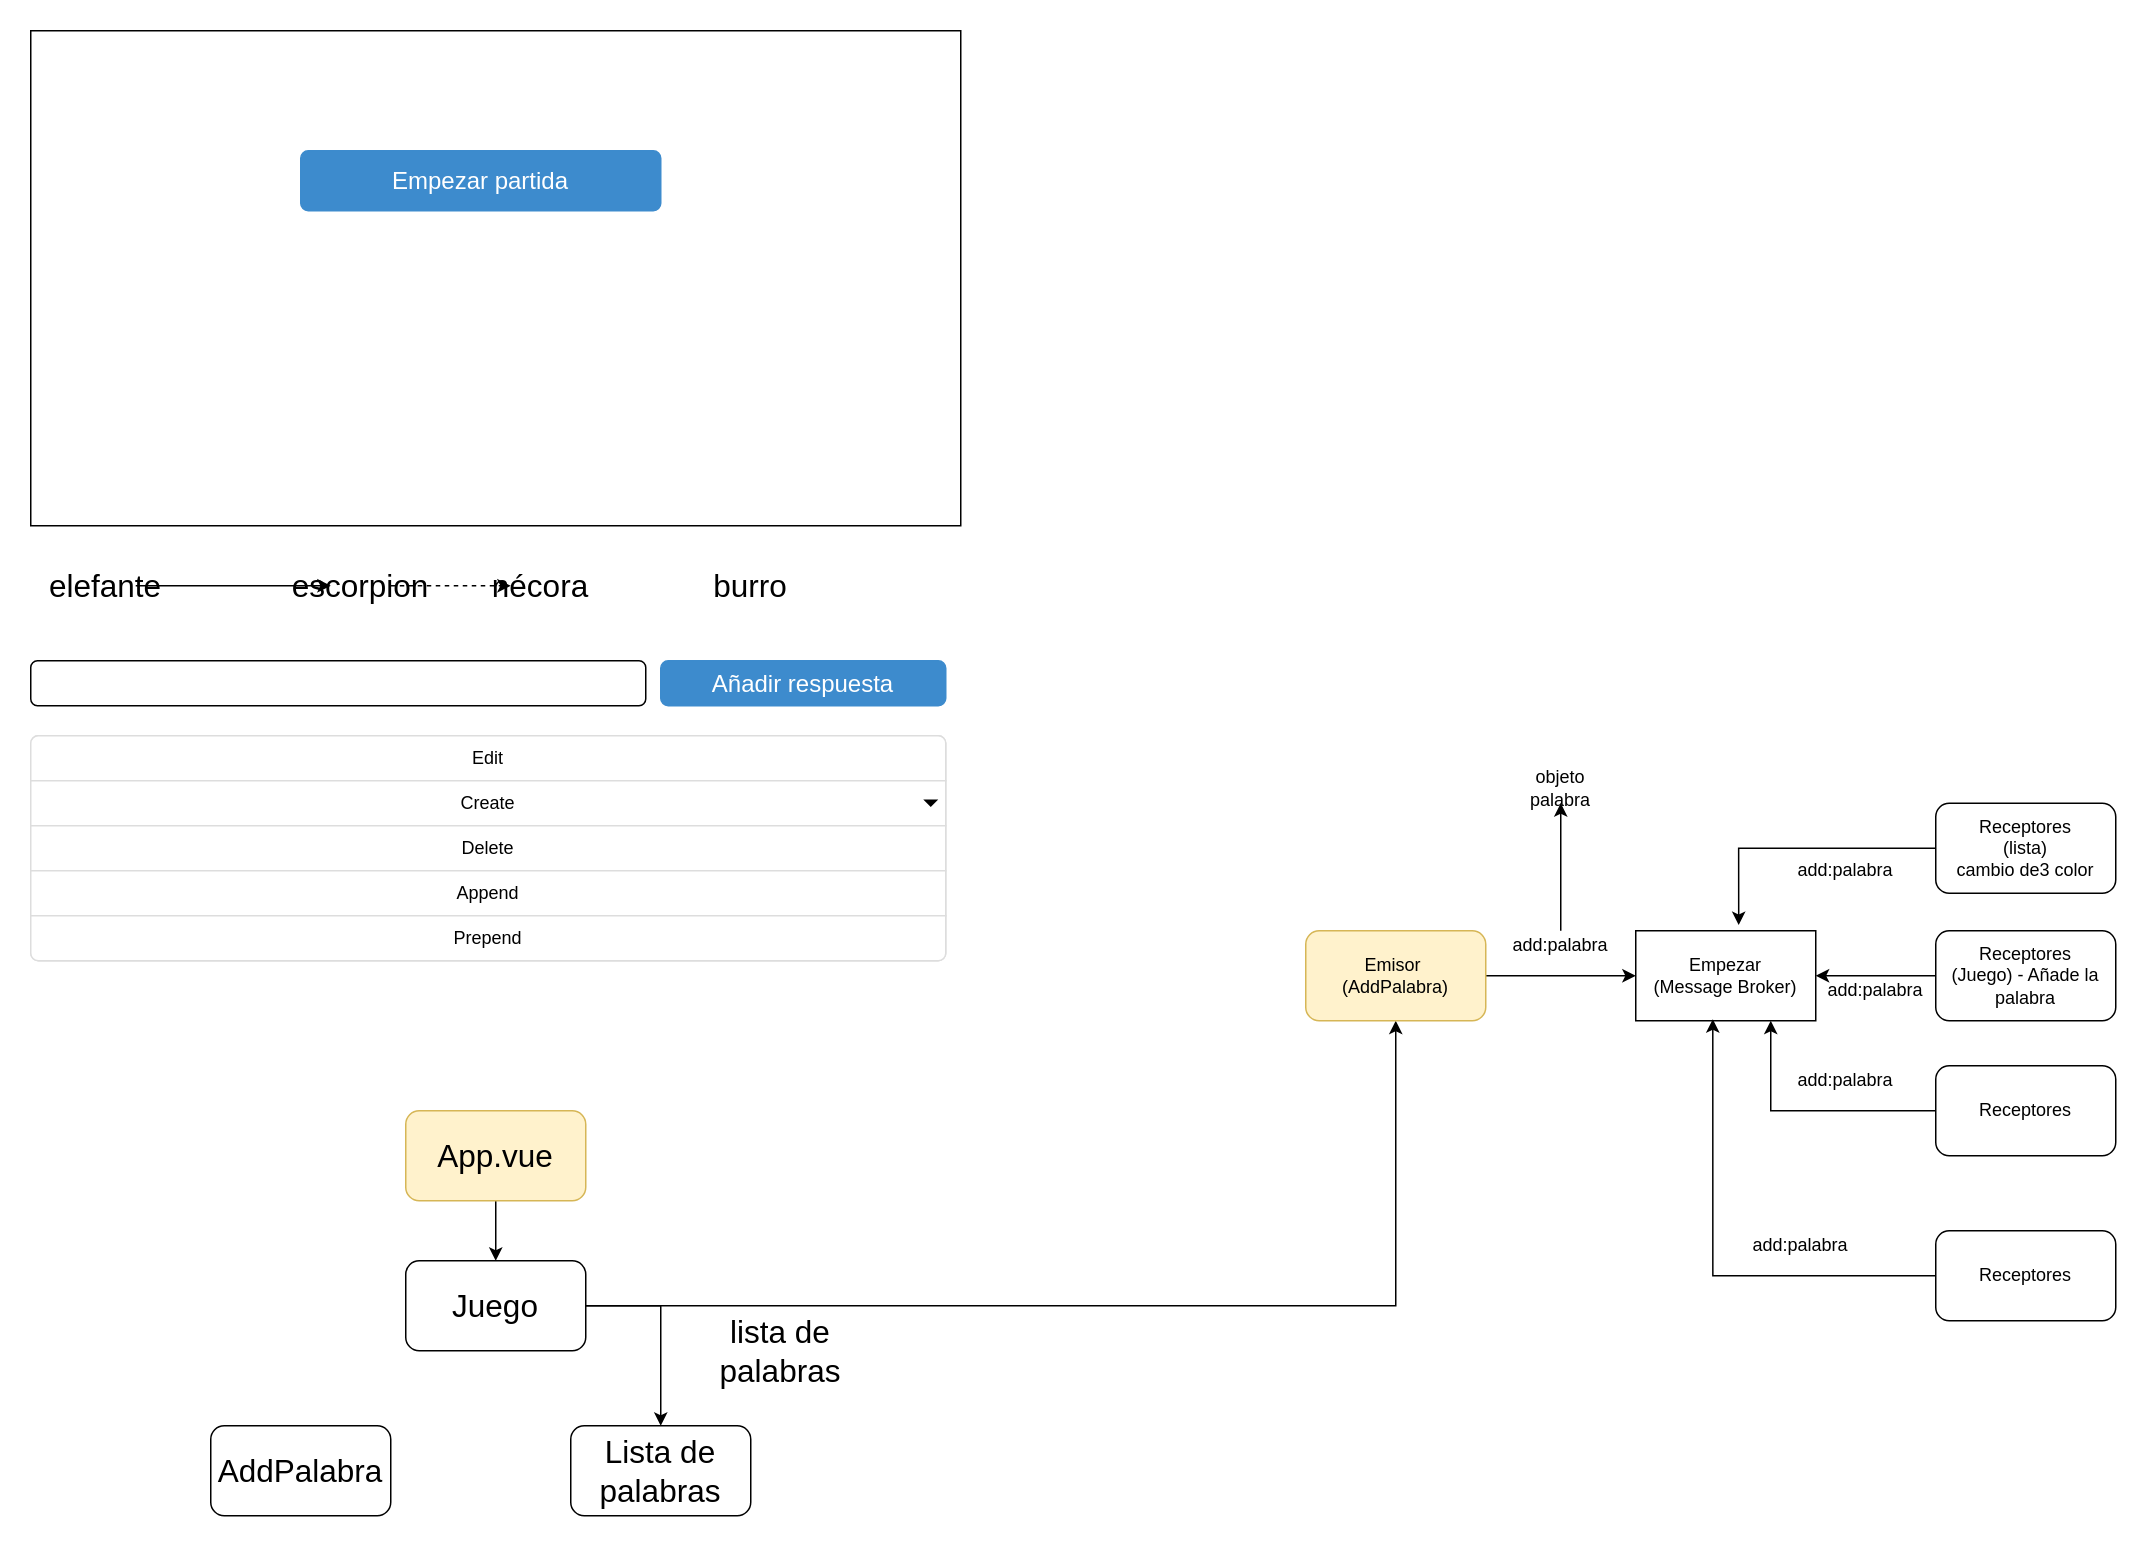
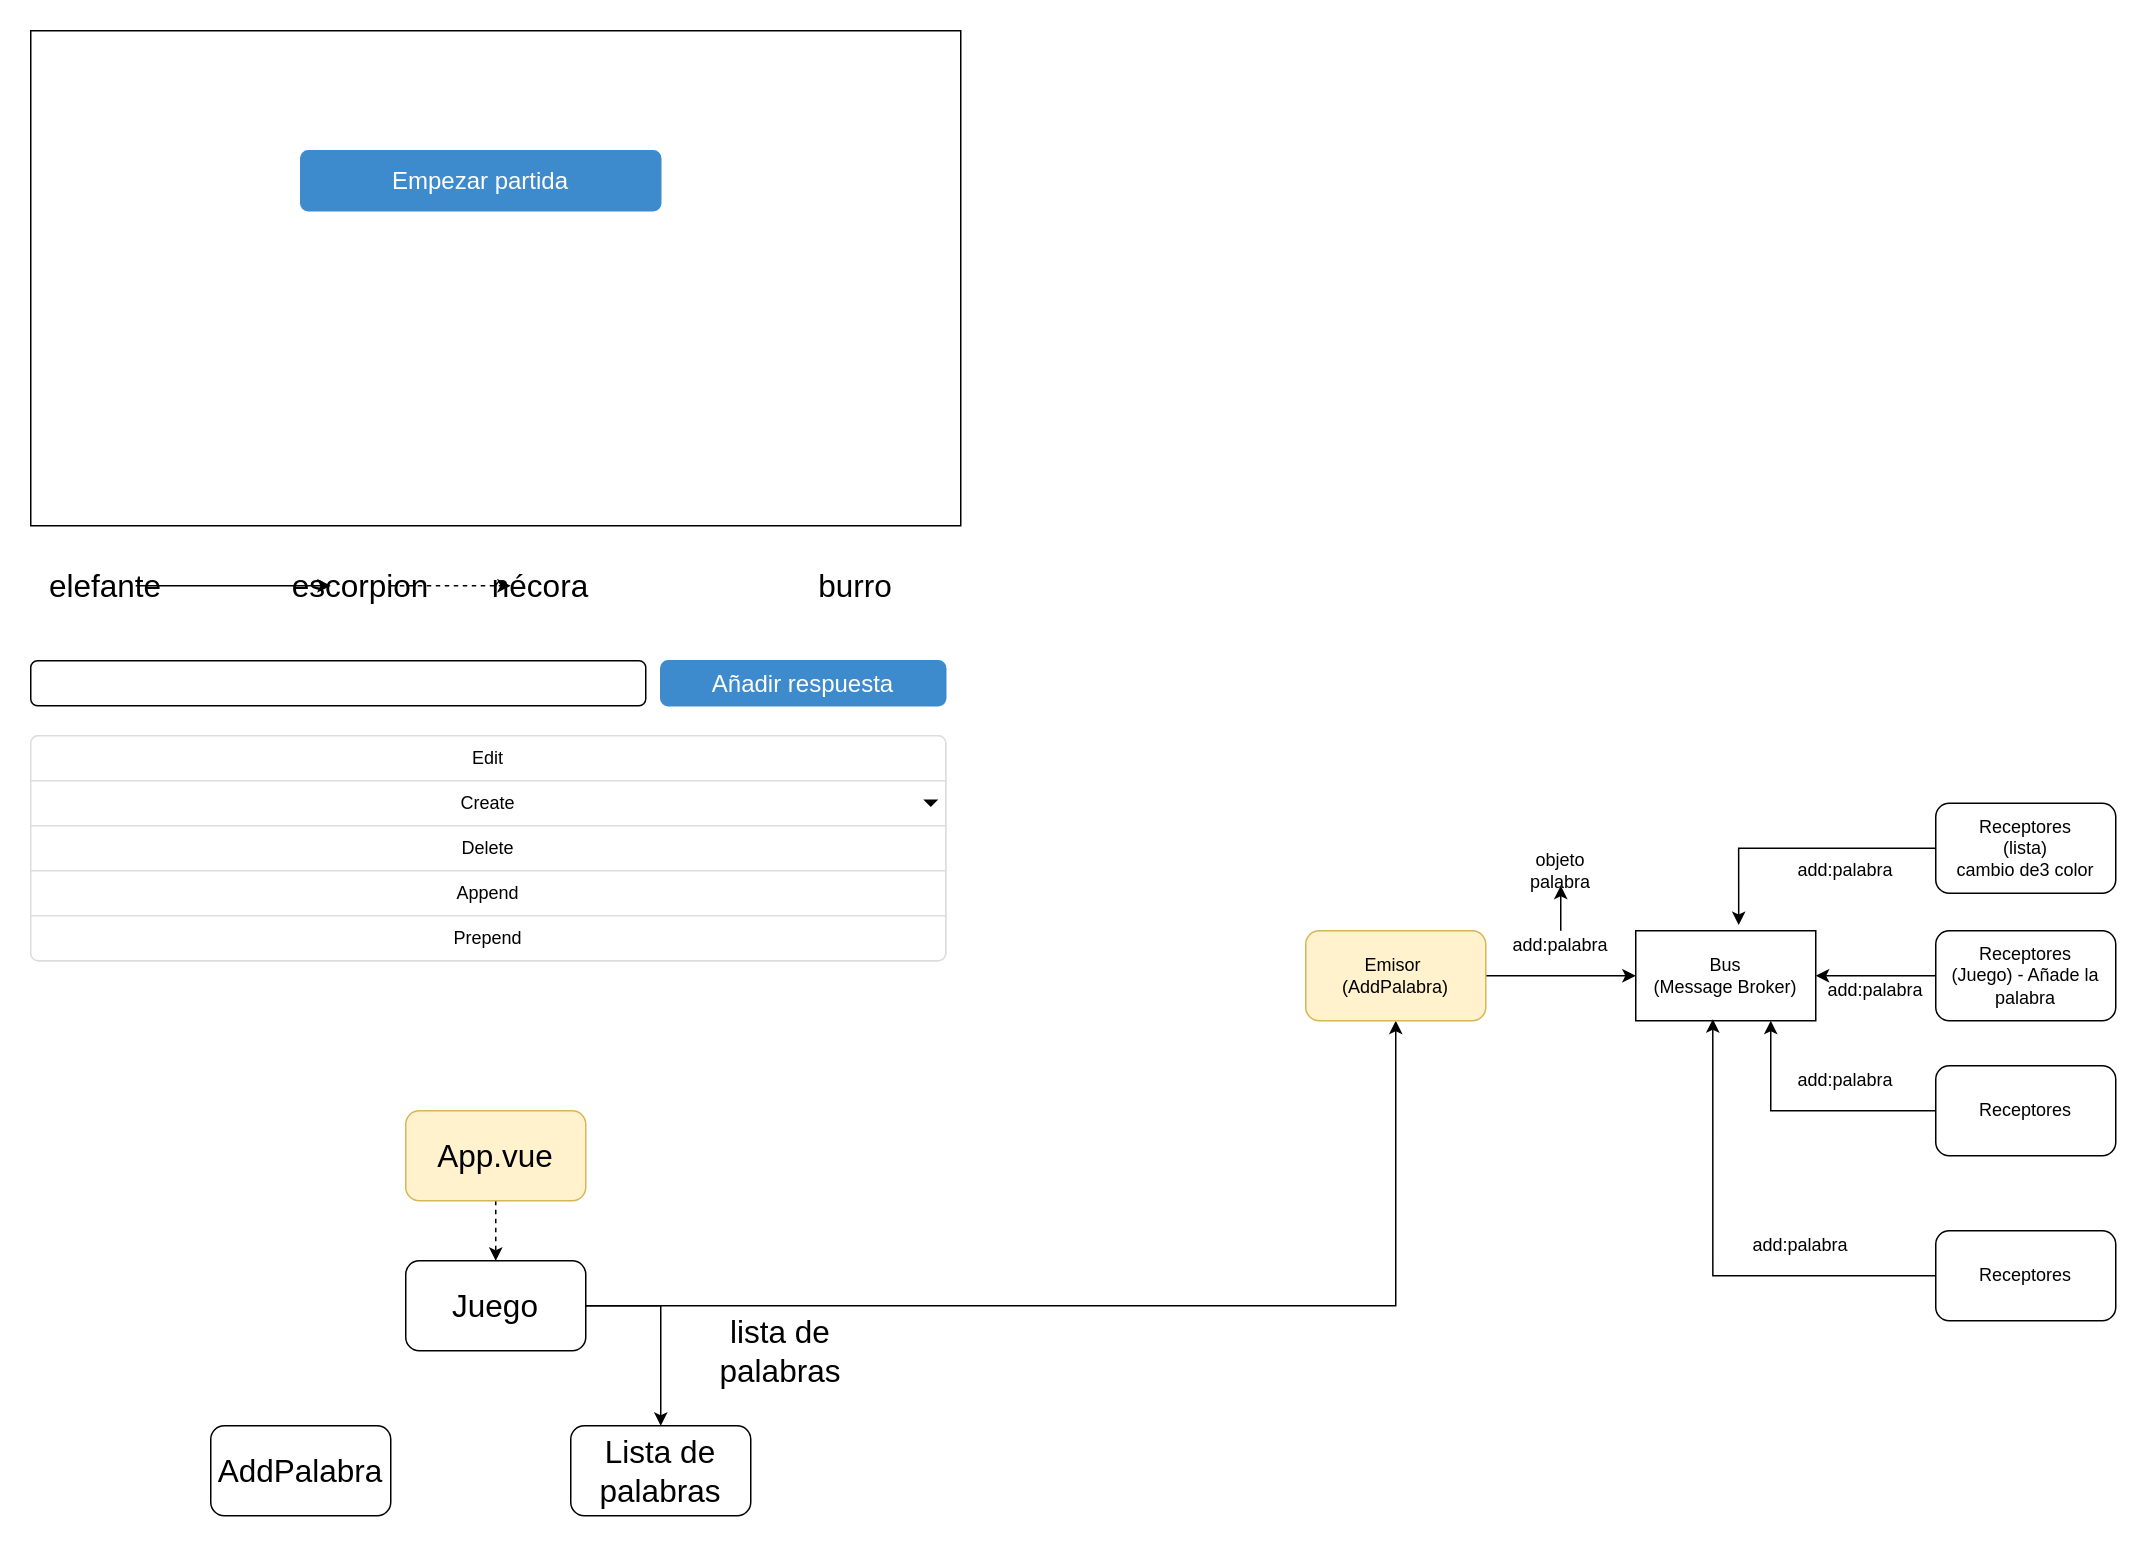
  <mxCell id="0" />
  <mxCell id="1" parent="0" />
  <mxCell id="2" value="" style="rounded=0;whiteSpace=wrap;html=1;" parent="1" vertex="1"><mxGeometry x="20" y="20" width="620" height="330" as="geometry" /></mxCell>
  <mxCell id="3" value="" style="rounded=1;whiteSpace=wrap;html=1;" parent="1" vertex="1"><mxGeometry x="20" y="440" width="410" height="30" as="geometry" /></mxCell>
  <mxCell id="4" value="Empezar partida" style="html=1;shadow=0;dashed=0;shape=mxgraph.bootstrap.rrect;rSize=5;fillColor=#3D8BCD;align=center;strokeColor=#3D8BCD;fontColor=#ffffff;fontSize=16;whiteSpace=wrap;" parent="1" vertex="1"><mxGeometry x="200" y="100" width="240" height="40" as="geometry" /></mxCell>
  <mxCell id="5" value="Añadir respuesta" style="html=1;shadow=0;dashed=0;shape=mxgraph.bootstrap.rrect;rSize=5;fillColor=#3D8BCD;align=center;strokeColor=#3D8BCD;fontColor=#ffffff;fontSize=16;whiteSpace=wrap;" parent="1" vertex="1"><mxGeometry x="440" y="440" width="190" height="30" as="geometry" /></mxCell>
  <mxCell id="6" style="edgeStyle=orthogonalEdgeStyle;rounded=0;orthogonalLoop=1;jettySize=auto;html=1;fontSize=21;" parent="1" source="7" target="9" edge="1"><mxGeometry relative="1" as="geometry" /></mxCell>
  <mxCell id="7" value="elefante" style="text;html=1;strokeColor=none;fillColor=none;align=center;verticalAlign=middle;whiteSpace=wrap;rounded=0;fontSize=21;" parent="1" vertex="1"><mxGeometry x="50" y="380" width="40" height="20" as="geometry" /></mxCell>
  <mxCell id="8" style="edgeStyle=orthogonalEdgeStyle;rounded=0;orthogonalLoop=1;jettySize=auto;html=1;entryX=0;entryY=0.5;entryDx=0;entryDy=0;fontSize=21;dashed=1;" parent="1" source="9" target="10" edge="1"><mxGeometry relative="1" as="geometry" /></mxCell>
  <mxCell id="9" value="escorpion" style="text;html=1;strokeColor=none;fillColor=none;align=center;verticalAlign=middle;whiteSpace=wrap;rounded=0;fontSize=21;" parent="1" vertex="1"><mxGeometry x="220" y="380" width="40" height="20" as="geometry" /></mxCell>
  <mxCell id="10" value="nécora" style="text;html=1;strokeColor=none;fillColor=none;align=center;verticalAlign=middle;whiteSpace=wrap;rounded=0;fontSize=21;" parent="1" vertex="1"><mxGeometry x="340" y="380" width="40" height="20" as="geometry" /></mxCell>
- <mxCell id="11" value="burro" style="text;html=1;strokeColor=none;fillColor=none;align=center;verticalAlign=middle;whiteSpace=wrap;rounded=0;fontSize=21;" parent="1" vertex="1"><mxGeometry x="480" y="380" width="40" height="20" as="geometry" /></mxCell>
+ <mxCell id="11" value="burro" style="text;html=1;strokeColor=none;fillColor=none;align=center;verticalAlign=middle;whiteSpace=wrap;rounded=0;fontSize=21;" parent="1" vertex="1"><mxGeometry x="550" y="380" width="40" height="20" as="geometry" /></mxCell>
  <mxCell id="12" value="" style="html=1;shadow=0;dashed=0;shape=mxgraph.bootstrap.rrect;rSize=5;strokeColor=#dddddd;html=1;whiteSpace=wrap;fillColor=#ffffff;fontSize=21;" parent="1" vertex="1"><mxGeometry x="20" y="490" width="610" height="150" as="geometry" /></mxCell>
  <mxCell id="13" value="Edit" style="strokeColor=inherit;fillColor=inherit;gradientColor=inherit;html=1;shadow=0;dashed=0;shape=mxgraph.bootstrap.topButton;rSize=5;perimeter=none;whiteSpace=wrap;resizeWidth=1;" parent="12" vertex="1"><mxGeometry width="610" height="30" relative="1" as="geometry" /></mxCell>
  <mxCell id="14" value="Create" style="strokeColor=inherit;fillColor=inherit;gradientColor=inherit;html=1;shadow=0;dashed=0;shape=mxgraph.bootstrap.rect;perimeter=none;whiteSpace=wrap;resizeWidth=1;" parent="12" vertex="1"><mxGeometry width="610" height="30" relative="1" as="geometry"><mxPoint y="30" as="offset" /></mxGeometry></mxCell>
  <mxCell id="15" value="" style="shape=triangle;direction=south;fillColor=#000000;strokeColor=none;perimeter=none;" parent="14" vertex="1"><mxGeometry x="1" y="0.5" width="10" height="5" relative="1" as="geometry"><mxPoint x="-15" y="-2.5" as="offset" /></mxGeometry></mxCell>
  <mxCell id="16" value="Delete" style="strokeColor=inherit;fillColor=inherit;gradientColor=inherit;html=1;shadow=0;dashed=0;shape=mxgraph.bootstrap.rect;perimeter=none;whiteSpace=wrap;resizeWidth=1;" parent="12" vertex="1"><mxGeometry width="610" height="30" relative="1" as="geometry"><mxPoint y="60" as="offset" /></mxGeometry></mxCell>
  <mxCell id="17" value="Append" style="strokeColor=inherit;fillColor=inherit;gradientColor=inherit;html=1;shadow=0;dashed=0;shape=mxgraph.bootstrap.rect;perimeter=none;whiteSpace=wrap;resizeWidth=1;" parent="12" vertex="1"><mxGeometry width="610" height="30" relative="1" as="geometry"><mxPoint y="90" as="offset" /></mxGeometry></mxCell>
  <mxCell id="18" value="Prepend" style="strokeColor=inherit;fillColor=inherit;gradientColor=inherit;html=1;shadow=0;dashed=0;shape=mxgraph.bootstrap.bottomButton;rSize=5;perimeter=none;whiteSpace=wrap;resizeWidth=1;" parent="12" vertex="1"><mxGeometry y="1" width="610" height="30" relative="1" as="geometry"><mxPoint y="-30" as="offset" /></mxGeometry></mxCell>
- <mxCell id="19" style="edgeStyle=orthogonalEdgeStyle;rounded=0;orthogonalLoop=1;jettySize=auto;html=1;entryX=0.5;entryY=0;entryDx=0;entryDy=0;fontSize=21;" parent="1" source="20" target="23" edge="1"><mxGeometry relative="1" as="geometry" /></mxCell>
+ <mxCell id="19" style="edgeStyle=orthogonalEdgeStyle;rounded=0;orthogonalLoop=1;jettySize=auto;html=1;entryX=0.5;entryY=0;entryDx=0;entryDy=0;fontSize=21;dashed=1;" parent="1" source="20" target="23" edge="1"><mxGeometry relative="1" as="geometry" /></mxCell>
  <mxCell id="20" value="App.vue" style="rounded=1;whiteSpace=wrap;html=1;fontSize=21;fillColor=#fff2cc;strokeColor=#d6b656;" parent="1" vertex="1"><mxGeometry x="270" y="740" width="120" height="60" as="geometry" /></mxCell>
  <mxCell id="21" style="edgeStyle=orthogonalEdgeStyle;rounded=0;orthogonalLoop=1;jettySize=auto;html=1;fontSize=21;" parent="1" source="23" target="29" edge="1"><mxGeometry relative="1" as="geometry" /></mxCell>
  <mxCell id="22" style="edgeStyle=orthogonalEdgeStyle;rounded=0;orthogonalLoop=1;jettySize=auto;html=1;entryX=0.5;entryY=0;entryDx=0;entryDy=0;fontSize=21;exitX=1;exitY=0.5;exitDx=0;exitDy=0;" parent="1" source="23" target="25" edge="1"><mxGeometry relative="1" as="geometry" /></mxCell>
  <mxCell id="23" value="Juego" style="rounded=1;whiteSpace=wrap;html=1;fontSize=21;" parent="1" vertex="1"><mxGeometry x="270" y="840" width="120" height="60" as="geometry" /></mxCell>
  <mxCell id="24" value="AddPalabra" style="rounded=1;whiteSpace=wrap;html=1;fontSize=21;" parent="1" vertex="1"><mxGeometry x="140" y="950" width="120" height="60" as="geometry" /></mxCell>
  <mxCell id="25" value="Lista de palabras" style="rounded=1;whiteSpace=wrap;html=1;fontSize=21;" parent="1" vertex="1"><mxGeometry x="380" y="950" width="120" height="60" as="geometry" /></mxCell>
  <mxCell id="26" value="lista de palabras" style="text;html=1;strokeColor=none;fillColor=none;align=center;verticalAlign=middle;whiteSpace=wrap;rounded=0;fontSize=21;" parent="1" vertex="1"><mxGeometry x="500" y="890" width="40" height="20" as="geometry" /></mxCell>
- <mxCell id="27" value="Empezar&lt;br&gt;(Message Broker)" style="rounded=0;whiteSpace=wrap;html=1;" vertex="1" parent="1"><mxGeometry x="1090" y="620" width="120" height="60" as="geometry" /></mxCell>
+ <mxCell id="27" value="Bus&lt;br&gt;(Message Broker)" style="rounded=0;whiteSpace=wrap;html=1;" vertex="1" parent="1"><mxGeometry x="1090" y="620" width="120" height="60" as="geometry" /></mxCell>
  <mxCell id="28" style="edgeStyle=orthogonalEdgeStyle;rounded=0;orthogonalLoop=1;jettySize=auto;html=1;entryX=0;entryY=0.5;entryDx=0;entryDy=0;" edge="1" parent="1" source="29" target="27"><mxGeometry relative="1" as="geometry" /></mxCell>
  <mxCell id="29" value="Emisor&amp;nbsp;&lt;br&gt;(AddPalabra)" style="rounded=1;whiteSpace=wrap;html=1;fillColor=#fff2cc;strokeColor=#d6b656;" vertex="1" parent="1"><mxGeometry x="870" y="620" width="120" height="60" as="geometry" /></mxCell>
  <mxCell id="30" style="edgeStyle=orthogonalEdgeStyle;rounded=0;orthogonalLoop=1;jettySize=auto;html=1;" edge="1" parent="1" source="31" target="32"><mxGeometry relative="1" as="geometry" /></mxCell>
  <mxCell id="31" value="add:palabra" style="text;html=1;strokeColor=none;fillColor=none;align=center;verticalAlign=middle;whiteSpace=wrap;rounded=0;" vertex="1" parent="1"><mxGeometry x="1020" y="620" width="40" height="20" as="geometry" /></mxCell>
- <mxCell id="32" value="objeto palabra" style="text;html=1;strokeColor=none;fillColor=none;align=center;verticalAlign=middle;whiteSpace=wrap;rounded=0;" vertex="1" parent="1"><mxGeometry x="1020" y="515" width="40" height="20" as="geometry" /></mxCell>
+ <mxCell id="32" value="objeto palabra" style="text;html=1;strokeColor=none;fillColor=none;align=center;verticalAlign=middle;whiteSpace=wrap;rounded=0;" vertex="1" parent="1"><mxGeometry x="1020" y="570" width="40" height="20" as="geometry" /></mxCell>
  <mxCell id="33" style="edgeStyle=orthogonalEdgeStyle;rounded=0;orthogonalLoop=1;jettySize=auto;html=1;entryX=0.572;entryY=-0.063;entryDx=0;entryDy=0;entryPerimeter=0;" edge="1" parent="1" source="34" target="27"><mxGeometry relative="1" as="geometry" /></mxCell>
  <mxCell id="34" value="Receptores&lt;br&gt;(lista)&lt;br&gt;cambio de3 color" style="rounded=1;whiteSpace=wrap;html=1;" vertex="1" parent="1"><mxGeometry x="1290" y="535" width="120" height="60" as="geometry" /></mxCell>
  <mxCell id="35" style="edgeStyle=orthogonalEdgeStyle;rounded=0;orthogonalLoop=1;jettySize=auto;html=1;" edge="1" parent="1" source="36" target="27"><mxGeometry relative="1" as="geometry" /></mxCell>
  <mxCell id="36" value="Receptores&lt;br&gt;(Juego) - Añade la palabra" style="rounded=1;whiteSpace=wrap;html=1;" vertex="1" parent="1"><mxGeometry x="1290" y="620" width="120" height="60" as="geometry" /></mxCell>
  <mxCell id="37" style="edgeStyle=orthogonalEdgeStyle;rounded=0;orthogonalLoop=1;jettySize=auto;html=1;entryX=0.75;entryY=1;entryDx=0;entryDy=0;" edge="1" parent="1" source="38" target="27"><mxGeometry relative="1" as="geometry" /></mxCell>
  <mxCell id="38" value="Receptores" style="rounded=1;whiteSpace=wrap;html=1;" vertex="1" parent="1"><mxGeometry x="1290" y="710" width="120" height="60" as="geometry" /></mxCell>
  <mxCell id="39" style="edgeStyle=orthogonalEdgeStyle;rounded=0;orthogonalLoop=1;jettySize=auto;html=1;entryX=0.428;entryY=0.983;entryDx=0;entryDy=0;entryPerimeter=0;" edge="1" parent="1" source="40" target="27"><mxGeometry relative="1" as="geometry" /></mxCell>
  <mxCell id="40" value="Receptores" style="rounded=1;whiteSpace=wrap;html=1;" vertex="1" parent="1"><mxGeometry x="1290" y="820" width="120" height="60" as="geometry" /></mxCell>
  <mxCell id="41" value="add:palabra" style="text;html=1;strokeColor=none;fillColor=none;align=center;verticalAlign=middle;whiteSpace=wrap;rounded=0;" vertex="1" parent="1"><mxGeometry x="1180" y="820" width="40" height="20" as="geometry" /></mxCell>
  <mxCell id="42" value="add:palabra" style="text;html=1;strokeColor=none;fillColor=none;align=center;verticalAlign=middle;whiteSpace=wrap;rounded=0;" vertex="1" parent="1"><mxGeometry x="1210" y="710" width="40" height="20" as="geometry" /></mxCell>
  <mxCell id="43" value="add:palabra" style="text;html=1;strokeColor=none;fillColor=none;align=center;verticalAlign=middle;whiteSpace=wrap;rounded=0;" vertex="1" parent="1"><mxGeometry x="1230" y="650" width="40" height="20" as="geometry" /></mxCell>
  <mxCell id="44" value="add:palabra" style="text;html=1;strokeColor=none;fillColor=none;align=center;verticalAlign=middle;whiteSpace=wrap;rounded=0;" vertex="1" parent="1"><mxGeometry x="1210" y="570" width="40" height="20" as="geometry" /></mxCell>
